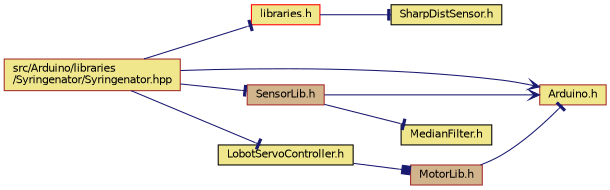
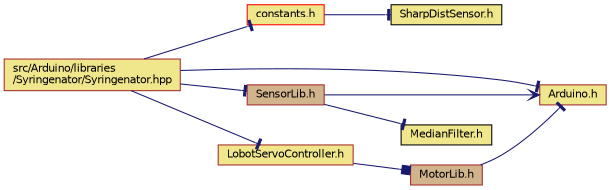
  digraph {
    rankdir=LR
    node [color=brown fillcolor=khaki fontname=Helvetica fontsize=10 shape=record style=filled]
    edge [arrowhead=tee color=midnightblue fontname=Helvetica fontsize=10 labelfontname=Helvetica labelfontsize=10 style=solid]
    n1 [fontcolor=black height=0.2 label="src/Arduino/libraries\l/Syringenator/Syringenator.hpp" width=0.4]
-   n2 [color=red height=0.2 label="libraries.h" width=0.4]
+   n2 [color=red height=0.2 label="constants.h" width=0.4]
    n3 [height=0.2 label="Arduino.h" width=0.4]
    n4 [fillcolor=tan height=0.2 label="SensorLib.h" width=0.4]
-   n5 [color=black height=0.2 label="LobotServoController.h" width=0.4]
+   n5 [height=0.2 label="LobotServoController.h" width=0.4]
    n6 [color=black height=0.2 label="SharpDistSensor.h" width=0.4]
    n7 [fillcolor=tan height=0.2 label="MotorLib.h" width=0.4]
    n8 [color=black height=0.2 label="MedianFilter.h" width=0.4]
    n1 -> n2
-   n1 -> n3 [arrowhead=vee]
+   n1 -> n3
    n1 -> n4
    n1 -> n5
    n2 -> n6
    n4 -> n3 [arrowhead=vee]
    n4 -> n8
    n5 -> n7 [arrowhead=box]
    n7 -> n3
  }
